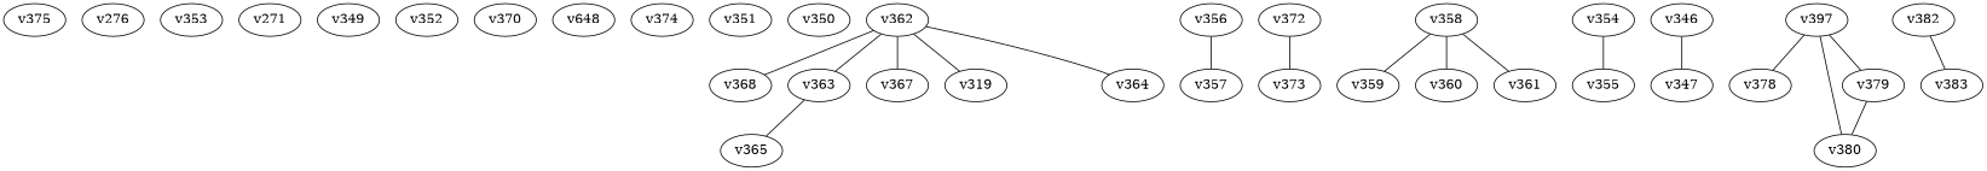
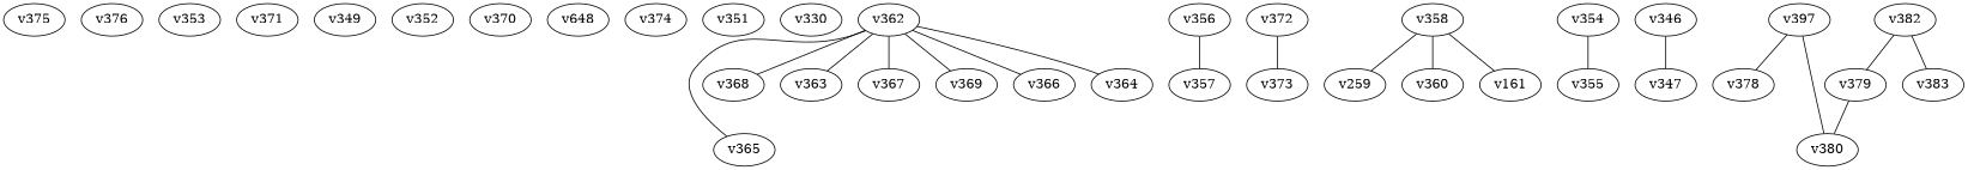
  graph {
    v375
-   v376 [label=v276]
+   v376
    v353
-   v371 [label=v271]
+   v371
    v349
    v352
    v370
    n8 [label=v648]
    v374
    v351
-   v350
+   v350 [label=v330]
    v362
    v365
    v368
    v363
    v367
-   v369 [label=v319]
+   v369
+   v366
    v364
    v356
    v357
    v372
    v373
    v358
-   v359
+   v359 [label=v259]
    v360
-   v361
+   v361 [label=v161]
    v354
    v355
    v346
    v347
    n32 [label=v397]
    v379
    v378
    v380
    v382
    v383
-   v363 -- v365
+   v362 -- v365
    v362 -- v368
    v362 -- v363
    v362 -- v367
    v362 -- v369
+   v362 -- v366
    v362 -- v364
    v356 -- v357
    v372 -- v373
    v358 -- v359
    v358 -- v360
    v358 -- v361
    v354 -- v355
    v346 -- v347
-   n32 -- v379
+   v382 -- v379
    n32 -- v378
    n32 -- v380
    v379 -- v380
    v382 -- v383
  }
